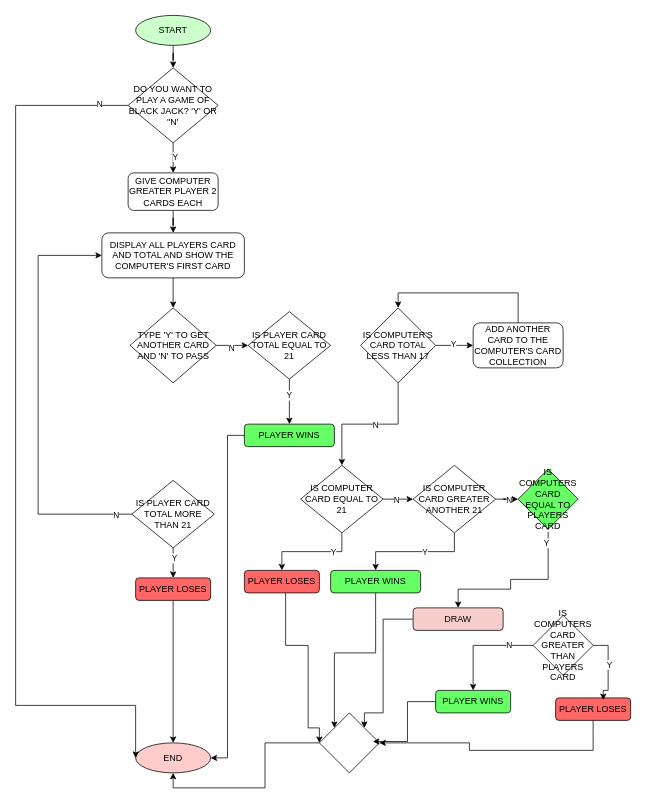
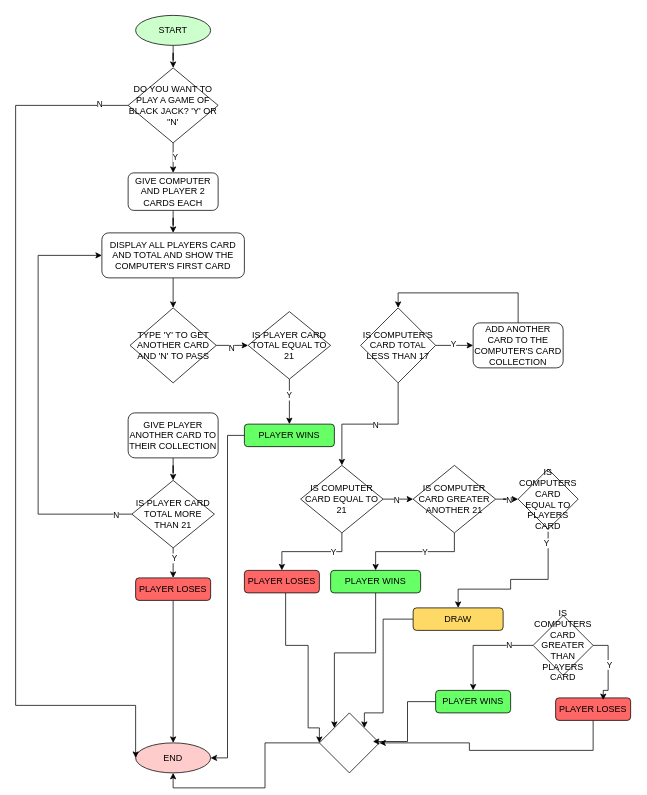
  <mxCell id="0" />
  <mxCell id="1" parent="0" />
  <mxCell id="2" value="" style="edgeStyle=orthogonalEdgeStyle;rounded=0;orthogonalLoop=1;jettySize=auto;html=1;" edge="1" parent="1" source="3" target="9"><mxGeometry relative="1" as="geometry" /></mxCell>
  <mxCell id="3" value="START" style="ellipse;whiteSpace=wrap;html=1;fillColor=#CCFFCC;" vertex="1" parent="1"><mxGeometry x="180" y="20" width="100" height="40" as="geometry" /></mxCell>
  <mxCell id="4" value="END" style="ellipse;whiteSpace=wrap;html=1;fillColor=#FFCCCC;" vertex="1" parent="1"><mxGeometry x="180" y="990" width="100" height="40" as="geometry" /></mxCell>
  <mxCell id="5" style="edgeStyle=orthogonalEdgeStyle;rounded=0;orthogonalLoop=1;jettySize=auto;html=1;entryX=0;entryY=0.5;entryDx=0;entryDy=0;" edge="1" parent="1" source="9" target="4"><mxGeometry relative="1" as="geometry"><Array as="points"><mxPoint x="20" y="140" /><mxPoint x="20" y="940" /></Array></mxGeometry></mxCell>
  <mxCell id="6" value="N" style="edgeLabel;html=1;align=center;verticalAlign=middle;resizable=0;points=[];" vertex="1" connectable="0" parent="5"><mxGeometry x="-0.936" y="-3" relative="1" as="geometry"><mxPoint x="-1" as="offset" /></mxGeometry></mxCell>
  <mxCell id="7" value="" style="edgeStyle=orthogonalEdgeStyle;rounded=0;orthogonalLoop=1;jettySize=auto;html=1;" edge="1" parent="1" source="9" target="11"><mxGeometry relative="1" as="geometry" /></mxCell>
  <mxCell id="8" value="Y" style="edgeLabel;html=1;align=center;verticalAlign=middle;resizable=0;points=[];" vertex="1" connectable="0" parent="7"><mxGeometry x="-0.08" y="2" relative="1" as="geometry"><mxPoint as="offset" /></mxGeometry></mxCell>
  <mxCell id="9" value="DO YOU WANT TO PLAY A GAME OF BLACK JACK? 'Y' OR ''N'" style="rhombus;whiteSpace=wrap;html=1;" vertex="1" parent="1"><mxGeometry x="170" y="90" width="120" height="100" as="geometry" /></mxCell>
  <mxCell id="10" value="" style="edgeStyle=orthogonalEdgeStyle;rounded=0;orthogonalLoop=1;jettySize=auto;html=1;" edge="1" parent="1" source="11" target="13"><mxGeometry relative="1" as="geometry" /></mxCell>
- <mxCell id="11" value="GIVE COMPUTER GREATER PLAYER 2 CARDS EACH" style="rounded=1;whiteSpace=wrap;html=1;" vertex="1" parent="1"><mxGeometry x="170" y="230" width="120" height="50" as="geometry" /></mxCell>
+ <mxCell id="11" value="GIVE COMPUTER AND PLAYER 2 CARDS EACH" style="rounded=1;whiteSpace=wrap;html=1;" vertex="1" parent="1"><mxGeometry x="170" y="230" width="120" height="50" as="geometry" /></mxCell>
  <mxCell id="12" value="" style="edgeStyle=orthogonalEdgeStyle;rounded=0;orthogonalLoop=1;jettySize=auto;html=1;" edge="1" parent="1" source="13" target="16"><mxGeometry relative="1" as="geometry" /></mxCell>
  <mxCell id="13" value="DISPLAY ALL PLAYERS CARD AND TOTAL AND SHOW THE COMPUTER'S FIRST CARD" style="rounded=1;whiteSpace=wrap;html=1;" vertex="1" parent="1"><mxGeometry x="135" y="310" width="190" height="60" as="geometry" /></mxCell>
  <mxCell id="14" value="" style="edgeStyle=orthogonalEdgeStyle;rounded=0;orthogonalLoop=1;jettySize=auto;html=1;" edge="1" parent="1" source="16" target="37"><mxGeometry relative="1" as="geometry" /></mxCell>
  <mxCell id="15" value="N" style="edgeLabel;html=1;align=center;verticalAlign=middle;resizable=0;points=[];" vertex="1" connectable="0" parent="14"><mxGeometry x="-0.073" y="-3" relative="1" as="geometry"><mxPoint as="offset" /></mxGeometry></mxCell>
  <mxCell id="16" value="TYPE 'Y' TO GET ANOTHER CARD AND 'N' TO PASS" style="rhombus;whiteSpace=wrap;html=1;" vertex="1" parent="1"><mxGeometry x="172.5" y="410" width="115" height="100" as="geometry" /></mxCell>
+ <mxCell id="17" value="" style="edgeStyle=orthogonalEdgeStyle;rounded=0;orthogonalLoop=1;jettySize=auto;html=1;" edge="1" parent="1" source="18" target="32"><mxGeometry relative="1" as="geometry" /></mxCell>
+ <mxCell id="18" value="GIVE PLAYER ANOTHER CARD TO THEIR COLLECTION" style="rounded=1;whiteSpace=wrap;html=1;" vertex="1" parent="1"><mxGeometry x="170" y="550" width="120" height="60" as="geometry" /></mxCell>
  <mxCell id="19" value="" style="edgeStyle=orthogonalEdgeStyle;rounded=0;orthogonalLoop=1;jettySize=auto;html=1;" edge="1" parent="1" source="23" target="25"><mxGeometry relative="1" as="geometry" /></mxCell>
  <mxCell id="20" value="Y" style="edgeLabel;html=1;align=center;verticalAlign=middle;resizable=0;points=[];" vertex="1" connectable="0" parent="19"><mxGeometry x="-0.05" y="2" relative="1" as="geometry"><mxPoint x="-1" as="offset" /></mxGeometry></mxCell>
  <mxCell id="21" value="" style="edgeStyle=orthogonalEdgeStyle;rounded=0;orthogonalLoop=1;jettySize=auto;html=1;" edge="1" parent="1" source="23" target="42"><mxGeometry relative="1" as="geometry" /></mxCell>
  <mxCell id="22" value="N" style="edgeLabel;html=1;align=center;verticalAlign=middle;resizable=0;points=[];" vertex="1" connectable="0" parent="21"><mxGeometry x="-0.075" relative="1" as="geometry"><mxPoint as="offset" /></mxGeometry></mxCell>
  <mxCell id="23" value="IS COMPUTER'S CARD TOTAL LESS THAN 17" style="rhombus;whiteSpace=wrap;html=1;" vertex="1" parent="1"><mxGeometry x="480" y="410" width="100" height="100" as="geometry" /></mxCell>
  <mxCell id="24" style="edgeStyle=orthogonalEdgeStyle;rounded=0;orthogonalLoop=1;jettySize=auto;html=1;entryX=0.5;entryY=0;entryDx=0;entryDy=0;" edge="1" parent="1" source="25" target="23"><mxGeometry relative="1" as="geometry"><Array as="points"><mxPoint x="690" y="390" /><mxPoint x="530" y="390" /></Array></mxGeometry></mxCell>
  <mxCell id="25" value="ADD ANOTHER CARD TO THE COMPUTER'S CARD COLLECTION" style="rounded=1;whiteSpace=wrap;html=1;" vertex="1" parent="1"><mxGeometry x="630" y="430" width="120" height="60" as="geometry" /></mxCell>
  <mxCell id="26" style="edgeStyle=orthogonalEdgeStyle;rounded=0;orthogonalLoop=1;jettySize=auto;html=1;entryX=1;entryY=0.5;entryDx=0;entryDy=0;" edge="1" parent="1" source="27" target="4"><mxGeometry relative="1" as="geometry" /></mxCell>
  <mxCell id="27" value="PLAYER WINS" style="rounded=1;whiteSpace=wrap;html=1;fillColor=#66FF66;" vertex="1" parent="1"><mxGeometry x="325" y="565" width="120" height="30" as="geometry" /></mxCell>
  <mxCell id="28" style="edgeStyle=orthogonalEdgeStyle;rounded=0;orthogonalLoop=1;jettySize=auto;html=1;entryX=0;entryY=0.5;entryDx=0;entryDy=0;" edge="1" parent="1" source="32" target="13"><mxGeometry relative="1" as="geometry"><Array as="points"><mxPoint x="50" y="685" /><mxPoint x="50" y="340" /></Array></mxGeometry></mxCell>
  <mxCell id="29" value="N" style="edgeLabel;html=1;align=center;verticalAlign=middle;resizable=0;points=[];" vertex="1" connectable="0" parent="28"><mxGeometry x="-0.921" relative="1" as="geometry"><mxPoint as="offset" /></mxGeometry></mxCell>
  <mxCell id="30" value="" style="edgeStyle=orthogonalEdgeStyle;rounded=0;orthogonalLoop=1;jettySize=auto;html=1;" edge="1" parent="1" source="32" target="34"><mxGeometry relative="1" as="geometry" /></mxCell>
  <mxCell id="31" value="Y" style="edgeLabel;html=1;align=center;verticalAlign=middle;resizable=0;points=[];" vertex="1" connectable="0" parent="30"><mxGeometry x="-0.358" y="1" relative="1" as="geometry"><mxPoint as="offset" /></mxGeometry></mxCell>
  <mxCell id="32" value="IS PLAYER CARD TOTAL MORE THAN 21" style="rhombus;whiteSpace=wrap;html=1;" vertex="1" parent="1"><mxGeometry x="175" y="640" width="110" height="90" as="geometry" /></mxCell>
  <mxCell id="33" style="edgeStyle=orthogonalEdgeStyle;rounded=0;orthogonalLoop=1;jettySize=auto;html=1;entryX=0.5;entryY=0;entryDx=0;entryDy=0;" edge="1" parent="1" source="34" target="4"><mxGeometry relative="1" as="geometry" /></mxCell>
  <mxCell id="34" value="PLAYER LOSES" style="rounded=1;whiteSpace=wrap;html=1;fillColor=#FF6666;" vertex="1" parent="1"><mxGeometry x="180" y="770" width="100" height="30" as="geometry" /></mxCell>
  <mxCell id="35" value="" style="edgeStyle=orthogonalEdgeStyle;rounded=0;orthogonalLoop=1;jettySize=auto;html=1;" edge="1" parent="1" source="37" target="27"><mxGeometry relative="1" as="geometry" /></mxCell>
  <mxCell id="36" value="Y" style="edgeLabel;html=1;align=center;verticalAlign=middle;resizable=0;points=[];" vertex="1" connectable="0" parent="35"><mxGeometry x="-0.284" y="-1" relative="1" as="geometry"><mxPoint as="offset" /></mxGeometry></mxCell>
  <mxCell id="37" value="IS PLAYER CARD TOTAL EQUAL TO 21" style="rhombus;whiteSpace=wrap;html=1;" vertex="1" parent="1"><mxGeometry x="330" y="415" width="110" height="90" as="geometry" /></mxCell>
  <mxCell id="38" value="" style="edgeStyle=orthogonalEdgeStyle;rounded=0;orthogonalLoop=1;jettySize=auto;html=1;" edge="1" parent="1" source="42" target="44"><mxGeometry relative="1" as="geometry" /></mxCell>
  <mxCell id="39" value="Y" style="edgeLabel;html=1;align=center;verticalAlign=middle;resizable=0;points=[];" vertex="1" connectable="0" parent="38"><mxGeometry x="-0.434" relative="1" as="geometry"><mxPoint as="offset" /></mxGeometry></mxCell>
  <mxCell id="40" value="" style="edgeStyle=orthogonalEdgeStyle;rounded=0;orthogonalLoop=1;jettySize=auto;html=1;" edge="1" parent="1" source="42" target="49"><mxGeometry relative="1" as="geometry" /></mxCell>
  <mxCell id="41" value="N" style="edgeLabel;html=1;align=center;verticalAlign=middle;resizable=0;points=[];" vertex="1" connectable="0" parent="40"><mxGeometry x="-0.163" relative="1" as="geometry"><mxPoint as="offset" /></mxGeometry></mxCell>
  <mxCell id="42" value="IS COMPUTER CARD EQUAL TO 21" style="rhombus;whiteSpace=wrap;html=1;" vertex="1" parent="1"><mxGeometry x="400" y="620" width="110" height="90" as="geometry" /></mxCell>
  <mxCell id="43" style="edgeStyle=orthogonalEdgeStyle;rounded=0;orthogonalLoop=1;jettySize=auto;html=1;entryX=0;entryY=0.5;entryDx=0;entryDy=0;" edge="1" parent="1" source="44" target="67"><mxGeometry relative="1" as="geometry"><Array as="points"><mxPoint x="380" y="860" /><mxPoint x="410" y="860" /><mxPoint x="410" y="970" /></Array></mxGeometry></mxCell>
  <mxCell id="44" value="PLAYER LOSES" style="rounded=1;whiteSpace=wrap;html=1;fillColor=#FF6666;" vertex="1" parent="1"><mxGeometry x="325" y="760" width="100" height="30" as="geometry" /></mxCell>
  <mxCell id="45" value="" style="edgeStyle=orthogonalEdgeStyle;rounded=0;orthogonalLoop=1;jettySize=auto;html=1;" edge="1" parent="1" source="49" target="51"><mxGeometry relative="1" as="geometry" /></mxCell>
  <mxCell id="46" value="Y" style="edgeLabel;html=1;align=center;verticalAlign=middle;resizable=0;points=[];" vertex="1" connectable="0" parent="45"><mxGeometry x="-0.167" relative="1" as="geometry"><mxPoint as="offset" /></mxGeometry></mxCell>
  <mxCell id="47" value="" style="edgeStyle=orthogonalEdgeStyle;rounded=0;orthogonalLoop=1;jettySize=auto;html=1;" edge="1" parent="1" source="49" target="55"><mxGeometry relative="1" as="geometry" /></mxCell>
  <mxCell id="48" value="N" style="edgeLabel;html=1;align=center;verticalAlign=middle;resizable=0;points=[];" vertex="1" connectable="0" parent="47"><mxGeometry x="0.461" y="-1" relative="1" as="geometry"><mxPoint as="offset" /></mxGeometry></mxCell>
  <mxCell id="49" value="IS COMPUTER CARD GREATER ANOTHER 21" style="rhombus;whiteSpace=wrap;html=1;" vertex="1" parent="1"><mxGeometry x="550" y="620" width="110" height="90" as="geometry" /></mxCell>
  <mxCell id="50" style="edgeStyle=orthogonalEdgeStyle;rounded=0;orthogonalLoop=1;jettySize=auto;html=1;entryX=0;entryY=0;entryDx=0;entryDy=0;" edge="1" parent="1" source="51" target="67"><mxGeometry relative="1" as="geometry" /></mxCell>
  <mxCell id="51" value="PLAYER WINS" style="rounded=1;whiteSpace=wrap;html=1;fillColor=#66FF66;" vertex="1" parent="1"><mxGeometry x="440" y="760" width="120" height="30" as="geometry" /></mxCell>
  <mxCell id="52" style="edgeStyle=orthogonalEdgeStyle;rounded=0;orthogonalLoop=1;jettySize=auto;html=1;entryX=0.5;entryY=0;entryDx=0;entryDy=0;exitX=0.5;exitY=1;exitDx=0;exitDy=0;" edge="1" parent="1" target="57"><mxGeometry relative="1" as="geometry"><mxPoint x="610" y="785" as="targetPoint" /><mxPoint x="730" y="680" as="sourcePoint" /><Array as="points"><mxPoint x="730" y="772" /><mxPoint x="680" y="772" /><mxPoint x="680" y="785" /><mxPoint x="610" y="785" /></Array></mxGeometry></mxCell>
  <mxCell id="53" value="Y" style="edgeLabel;html=1;align=center;verticalAlign=middle;resizable=0;points=[];" vertex="1" connectable="0" parent="52"><mxGeometry x="-0.835" y="-1" relative="1" as="geometry"><mxPoint as="offset" /></mxGeometry></mxCell>
  <mxCell id="54" value="Y" style="edgeLabel;html=1;align=center;verticalAlign=middle;resizable=0;points=[];" vertex="1" connectable="0" parent="52"><mxGeometry x="-0.657" y="-3" relative="1" as="geometry"><mxPoint as="offset" /></mxGeometry></mxCell>
- <mxCell id="55" value="IS COMPUTERS CARD EQUAL TO PLAYERS CARD" style="rhombus;whiteSpace=wrap;html=1;fillColor=#66ff66;" vertex="1" parent="1"><mxGeometry x="690" y="625" width="80" height="80" as="geometry" /></mxCell>
+ <mxCell id="55" value="IS COMPUTERS CARD EQUAL TO PLAYERS CARD" style="rhombus;whiteSpace=wrap;html=1;" vertex="1" parent="1"><mxGeometry x="690" y="625" width="80" height="80" as="geometry" /></mxCell>
  <mxCell id="56" style="edgeStyle=orthogonalEdgeStyle;rounded=0;orthogonalLoop=1;jettySize=auto;html=1;entryX=1;entryY=0;entryDx=0;entryDy=0;" edge="1" parent="1" source="57" target="67"><mxGeometry relative="1" as="geometry"><Array as="points"><mxPoint x="510" y="825" /><mxPoint x="510" y="950" /></Array></mxGeometry></mxCell>
- <mxCell id="57" value="DRAW" style="rounded=1;whiteSpace=wrap;html=1;fillColor=#f8cecc;" vertex="1" parent="1"><mxGeometry x="550" y="810" width="120" height="30" as="geometry" /></mxCell>
+ <mxCell id="57" value="DRAW" style="rounded=1;whiteSpace=wrap;html=1;fillColor=#FFD966;" vertex="1" parent="1"><mxGeometry x="550" y="810" width="120" height="30" as="geometry" /></mxCell>
  <mxCell id="58" value="PLAYER WINS" style="rounded=1;whiteSpace=wrap;html=1;fillColor=#66FF66;" vertex="1" parent="1"><mxGeometry x="580" y="920" width="100" height="30" as="geometry" /></mxCell>
  <mxCell id="59" style="edgeStyle=orthogonalEdgeStyle;rounded=0;orthogonalLoop=1;jettySize=auto;html=1;" edge="1" parent="1" source="61" target="58"><mxGeometry relative="1" as="geometry" /></mxCell>
  <mxCell id="60" value="N" style="edgeLabel;html=1;align=center;verticalAlign=middle;resizable=0;points=[];" vertex="1" connectable="0" parent="59"><mxGeometry x="-0.529" y="-1" relative="1" as="geometry"><mxPoint as="offset" /></mxGeometry></mxCell>
  <mxCell id="61" value="IS COMPUTERS CARD GREATER THAN PLAYERS CARD" style="rhombus;whiteSpace=wrap;html=1;" vertex="1" parent="1"><mxGeometry x="710" y="820" width="80" height="80" as="geometry" /></mxCell>
  <mxCell id="62" style="edgeStyle=orthogonalEdgeStyle;rounded=0;orthogonalLoop=1;jettySize=auto;html=1;" edge="1" parent="1" source="63" target="67"><mxGeometry relative="1" as="geometry"><Array as="points"><mxPoint x="790" y="1000" /><mxPoint x="625" y="1000" /><mxPoint x="625" y="990" /></Array></mxGeometry></mxCell>
  <mxCell id="63" value="PLAYER LOSES" style="rounded=1;whiteSpace=wrap;html=1;fillColor=#FF6666;" vertex="1" parent="1"><mxGeometry x="740" y="930" width="100" height="30" as="geometry" /></mxCell>
  <mxCell id="64" style="edgeStyle=orthogonalEdgeStyle;rounded=0;orthogonalLoop=1;jettySize=auto;html=1;exitX=1;exitY=0.5;exitDx=0;exitDy=0;entryX=0.635;entryY=0.095;entryDx=0;entryDy=0;entryPerimeter=0;" edge="1" parent="1" source="61" target="63"><mxGeometry relative="1" as="geometry" /></mxCell>
  <mxCell id="65" value="Y" style="edgeLabel;html=1;align=center;verticalAlign=middle;resizable=0;points=[];" vertex="1" connectable="0" parent="64"><mxGeometry x="-0.086" y="1" relative="1" as="geometry"><mxPoint as="offset" /></mxGeometry></mxCell>
  <mxCell id="66" style="edgeStyle=orthogonalEdgeStyle;rounded=0;orthogonalLoop=1;jettySize=auto;html=1;entryX=0.5;entryY=1;entryDx=0;entryDy=0;" edge="1" parent="1" source="67" target="4"><mxGeometry relative="1" as="geometry" /></mxCell>
  <mxCell id="67" value="" style="rhombus;whiteSpace=wrap;html=1;" vertex="1" parent="1"><mxGeometry x="425" y="950" width="80" height="80" as="geometry" /></mxCell>
  <mxCell id="68" style="edgeStyle=orthogonalEdgeStyle;rounded=0;orthogonalLoop=1;jettySize=auto;html=1;entryX=0.892;entryY=0.477;entryDx=0;entryDy=0;entryPerimeter=0;" edge="1" parent="1" source="58" target="67"><mxGeometry relative="1" as="geometry" /></mxCell>
